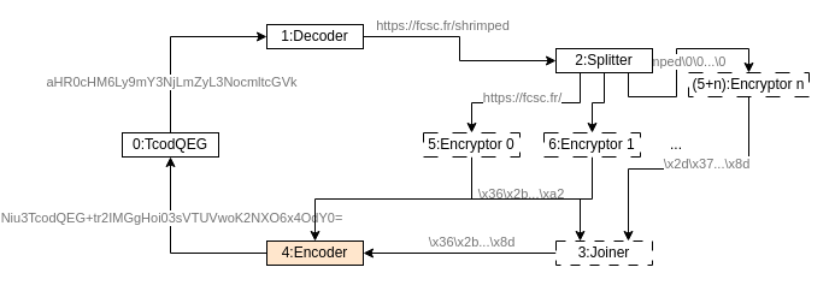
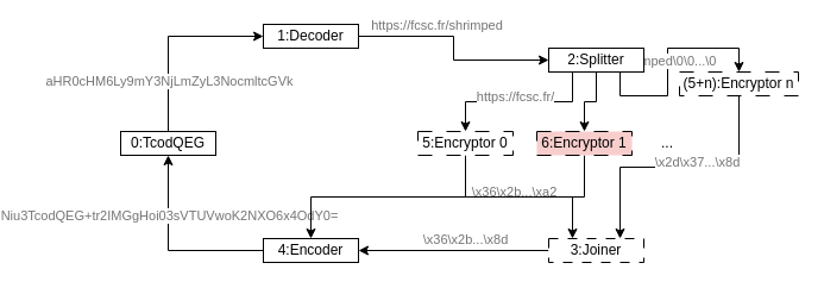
  <mxCell id="0" />
  <mxCell id="1" parent="0" />
  <mxCell id="2" style="edgeStyle=orthogonalEdgeStyle;rounded=0;orthogonalLoop=1;jettySize=auto;html=1;exitX=0.5;exitY=0;exitDx=0;exitDy=0;entryX=0;entryY=0.5;entryDx=0;entryDy=0;" edge="1" parent="1" source="4" target="7"><mxGeometry relative="1" as="geometry" /></mxCell>
  <mxCell id="3" value="&lt;span style=&quot;&quot;&gt;aHR0cHM6Ly9mY3NjLmZyL3NocmltcGVk&lt;/span&gt;" style="edgeLabel;html=1;align=center;verticalAlign=middle;resizable=0;points=[];fontColor=#747474;" vertex="1" connectable="0" parent="2"><mxGeometry x="-0.462" relative="1" as="geometry"><mxPoint as="offset" /></mxGeometry></mxCell>
  <mxCell id="4" value="0:TcodQEG" style="rounded=0;whiteSpace=wrap;html=1;" vertex="1" parent="1"><mxGeometry x="20" y="110" width="80" height="20" as="geometry" /></mxCell>
  <mxCell id="5" style="edgeStyle=orthogonalEdgeStyle;rounded=0;orthogonalLoop=1;jettySize=auto;html=1;exitX=1;exitY=0.5;exitDx=0;exitDy=0;entryX=0;entryY=0.5;entryDx=0;entryDy=0;" edge="1" parent="1" source="7" target="16"><mxGeometry relative="1" as="geometry" /></mxCell>
  <mxCell id="6" value="https://fcsc.fr/shrimped" style="edgeLabel;html=1;align=center;verticalAlign=bottom;resizable=0;points=[];fontColor=#747474;" vertex="1" connectable="0" parent="5"><mxGeometry x="-0.275" y="1" relative="1" as="geometry"><mxPoint as="offset" /></mxGeometry></mxCell>
  <mxCell id="7" value="1:Decoder" style="rounded=0;whiteSpace=wrap;html=1;" vertex="1" parent="1"><mxGeometry x="140" y="20" width="80" height="20" as="geometry" /></mxCell>
  <mxCell id="8" style="edgeStyle=orthogonalEdgeStyle;rounded=0;orthogonalLoop=1;jettySize=auto;html=1;exitX=0;exitY=0.5;exitDx=0;exitDy=0;entryX=0.5;entryY=1;entryDx=0;entryDy=0;" edge="1" parent="1" source="10" target="4"><mxGeometry relative="1" as="geometry" /></mxCell>
  <mxCell id="9" value="Niu3TcodQEG+tr2IMGgHoi03sVTUVwoK2NXO6x4OdY0=" style="edgeLabel;html=1;align=center;verticalAlign=middle;resizable=0;points=[];fontColor=#747474;" vertex="1" connectable="0" parent="8"><mxGeometry x="0.266" y="1" relative="1" as="geometry"><mxPoint x="1" y="-9" as="offset" /></mxGeometry></mxCell>
- <mxCell id="10" value="4:Encoder" style="rounded=0;whiteSpace=wrap;html=1;fillColor=#ffe6cc;" vertex="1" parent="1"><mxGeometry x="140" y="200" width="80" height="20" as="geometry" /></mxCell>
+ <mxCell id="10" value="4:Encoder" style="rounded=0;whiteSpace=wrap;html=1;" vertex="1" parent="1"><mxGeometry x="140" y="200" width="80" height="20" as="geometry" /></mxCell>
  <mxCell id="11" style="edgeStyle=orthogonalEdgeStyle;rounded=0;orthogonalLoop=1;jettySize=auto;html=1;exitX=0.25;exitY=1;exitDx=0;exitDy=0;entryX=0.5;entryY=0;entryDx=0;entryDy=0;verticalAlign=bottom;labelPosition=center;verticalLabelPosition=top;align=center;" edge="1" parent="1" source="16" target="22"><mxGeometry relative="1" as="geometry" /></mxCell>
  <mxCell id="12" value="https://fcsc.fr/" style="edgeLabel;html=1;align=center;verticalAlign=middle;resizable=0;points=[];fontColor=#747474;" vertex="1" connectable="0" parent="11"><mxGeometry x="0.055" y="-2" relative="1" as="geometry"><mxPoint y="-3" as="offset" /></mxGeometry></mxCell>
  <mxCell id="13" style="edgeStyle=orthogonalEdgeStyle;rounded=0;orthogonalLoop=1;jettySize=auto;html=1;exitX=0.5;exitY=1;exitDx=0;exitDy=0;entryX=0.5;entryY=0;entryDx=0;entryDy=0;" edge="1" parent="1" source="16" target="24"><mxGeometry relative="1" as="geometry" /></mxCell>
  <mxCell id="14" style="edgeStyle=orthogonalEdgeStyle;rounded=0;orthogonalLoop=1;jettySize=auto;html=1;exitX=0.75;exitY=1;exitDx=0;exitDy=0;entryX=0.5;entryY=0;entryDx=0;entryDy=0;" edge="1" parent="1" source="16" target="27"><mxGeometry relative="1" as="geometry" /></mxCell>
  <mxCell id="15" value="shrimped\0\0...\0" style="edgeLabel;html=1;align=center;verticalAlign=middle;resizable=0;points=[];fontColor=#747474;" vertex="1" connectable="0" parent="14"><mxGeometry x="-0.039" y="1" relative="1" as="geometry"><mxPoint y="-4" as="offset" /></mxGeometry></mxCell>
  <mxCell id="16" value="2:Splitter" style="rounded=0;whiteSpace=wrap;html=1;" vertex="1" parent="1"><mxGeometry x="380" y="40" width="80" height="20" as="geometry" /></mxCell>
  <mxCell id="17" style="edgeStyle=orthogonalEdgeStyle;rounded=0;orthogonalLoop=1;jettySize=auto;html=1;exitX=0;exitY=0.5;exitDx=0;exitDy=0;entryX=1;entryY=0.5;entryDx=0;entryDy=0;" edge="1" parent="1" source="19" target="10"><mxGeometry relative="1" as="geometry" /></mxCell>
  <mxCell id="18" value="\x36\x2b...\x8d" style="edgeLabel;html=1;align=center;verticalAlign=middle;resizable=0;points=[];fontColor=#747474;" vertex="1" connectable="0" parent="17"><mxGeometry x="-0.118" y="1" relative="1" as="geometry"><mxPoint y="-11" as="offset" /></mxGeometry></mxCell>
  <mxCell id="19" value="3:Joiner" style="rounded=0;whiteSpace=wrap;html=1;dashed=1;dashPattern=8 8;" vertex="1" parent="1"><mxGeometry x="380" y="200" width="80" height="20" as="geometry" /></mxCell>
  <mxCell id="20" style="edgeStyle=orthogonalEdgeStyle;rounded=0;orthogonalLoop=1;jettySize=auto;html=1;exitX=0.5;exitY=1;exitDx=0;exitDy=0;entryX=0.25;entryY=0;entryDx=0;entryDy=0;" edge="1" parent="1" source="22" target="19"><mxGeometry relative="1" as="geometry" /></mxCell>
  <mxCell id="21" value="\x36\x2b...\xa2" style="edgeLabel;html=1;align=center;verticalAlign=middle;resizable=0;points=[];fontColor=#747474;" vertex="1" connectable="0" parent="20"><mxGeometry x="-0.198" y="2" relative="1" as="geometry"><mxPoint x="11" y="-3" as="offset" /></mxGeometry></mxCell>
  <mxCell id="22" value="5:Encryptor 0" style="rounded=0;whiteSpace=wrap;html=1;dashed=1;dashPattern=12 12;" vertex="1" parent="1"><mxGeometry x="270" y="110" width="80" height="20" as="geometry" /></mxCell>
  <mxCell id="23" style="edgeStyle=orthogonalEdgeStyle;rounded=0;orthogonalLoop=1;jettySize=auto;html=1;exitX=0.5;exitY=1;exitDx=0;exitDy=0;" edge="1" parent="1" source="24" target="10"><mxGeometry relative="1" as="geometry" /></mxCell>
- <mxCell id="24" value="6:Encryptor 1" style="rounded=0;whiteSpace=wrap;html=1;dashed=1;dashPattern=12 12;" vertex="1" parent="1"><mxGeometry x="370" y="110" width="80" height="20" as="geometry" /></mxCell>
+ <mxCell id="24" value="6:Encryptor 1" style="rounded=0;whiteSpace=wrap;html=1;dashed=1;dashPattern=12 12;fillColor=#f8cecc;" vertex="1" parent="1"><mxGeometry x="370" y="110" width="80" height="20" as="geometry" /></mxCell>
  <mxCell id="25" style="edgeStyle=orthogonalEdgeStyle;rounded=0;orthogonalLoop=1;jettySize=auto;html=1;exitX=0.5;exitY=1;exitDx=0;exitDy=0;entryX=0.75;entryY=0;entryDx=0;entryDy=0;" edge="1" parent="1" source="27" target="19"><mxGeometry relative="1" as="geometry" /></mxCell>
  <mxCell id="26" value="\x2d\x37...\x8d" style="edgeLabel;html=1;align=center;verticalAlign=middle;resizable=0;points=[];fontColor=#747474;" vertex="1" connectable="0" parent="25"><mxGeometry x="-0.262" relative="1" as="geometry"><mxPoint x="-15" y="-5" as="offset" /></mxGeometry></mxCell>
  <mxCell id="27" value="(5+n):Encryptor n" style="rounded=0;whiteSpace=wrap;html=1;dashed=1;dashPattern=12 12;" vertex="1" parent="1"><mxGeometry x="490" y="60" width="100" height="20" as="geometry" /></mxCell>
  <mxCell id="28" value="..." style="text;html=1;align=center;verticalAlign=middle;whiteSpace=wrap;rounded=0;" vertex="1" parent="1"><mxGeometry x="450" y="105" width="60" height="30" as="geometry" /></mxCell>
